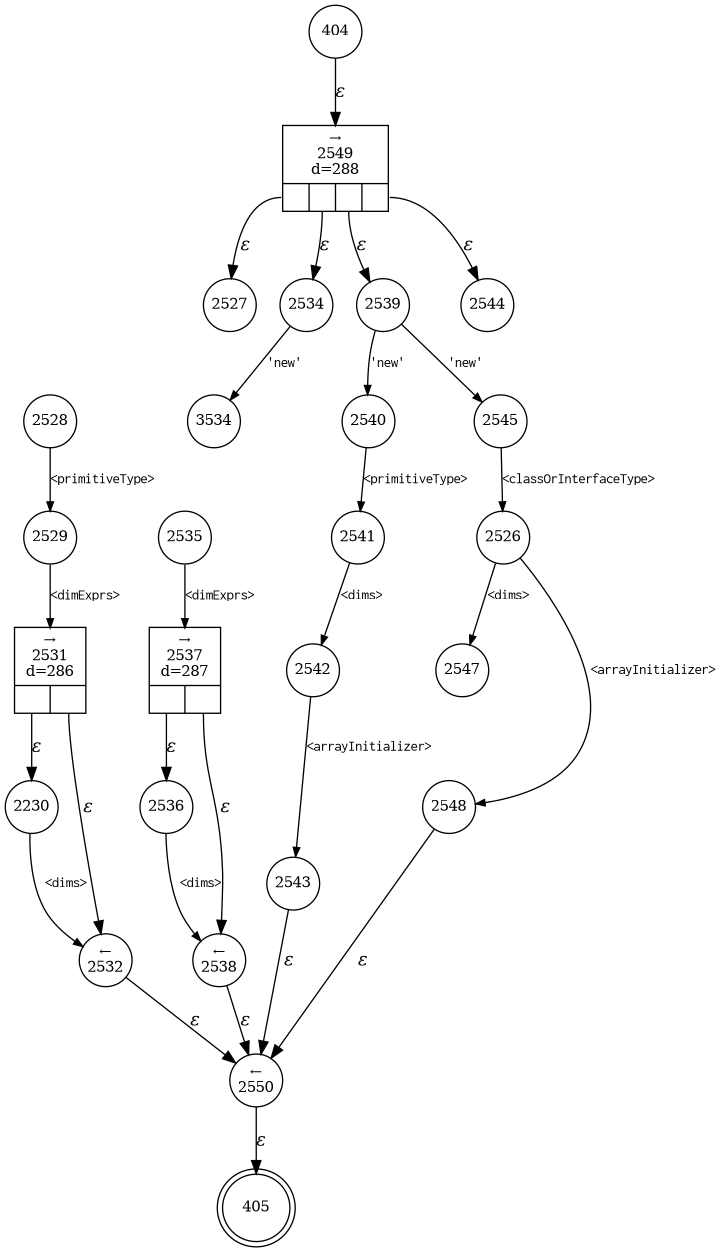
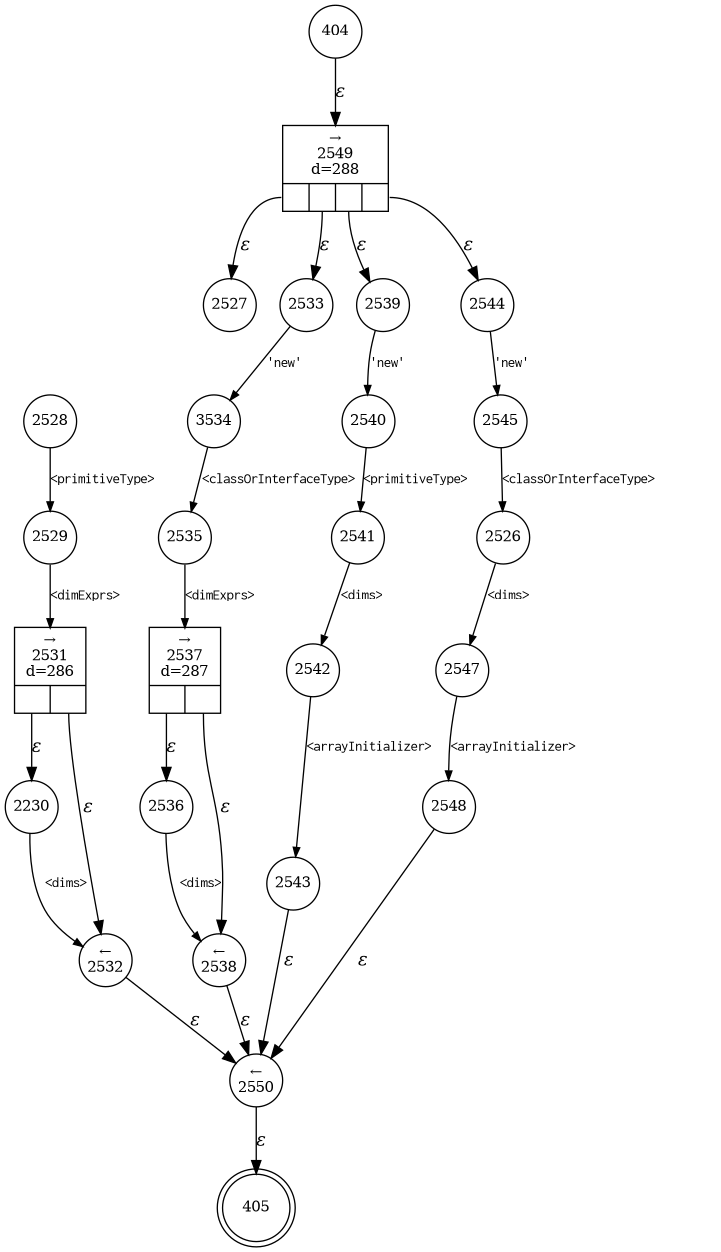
  digraph {
    rankdir=TB
    node [fixedsize=true fontsize=11 shape=circle peripheries=1]
    edge [fontname=Courier arrowhead=normal arrowsize=.7 fontsize=11]
    n1 [label=405 shape=doublecircle width=.6 peripheries=""]
    n2 [label=404 width=.55]
    n3 [fixedsize=false label="{&rarr;\n2549\nd=288|{<p0>|<p1>|<p2>|<p3>}}" shape=record]
    n4 [label=2527 width=.55]
-   n5 [label=2534 width=.55]
+   n5 [label=2533 width=.55]
    n6 [label=2539 width=.55]
    n7 [label=2544 width=.55]
    n8 [label=2528 width=.55]
    n9 [label=2529 width=.55]
    n10 [fixedsize=false label="{&rarr;\n2531\nd=286|{<p0>|<p1>}}" shape=record]
    n11 [label=2230 width=.55]
    n12 [label="&larr;\n2532" width=.55]
    n13 [label="&larr;\n2550" width=.55]
    n14 [label=3534 width=.55]
    n15 [label=2535 width=.55]
    n16 [fixedsize=false label="{&rarr;\n2537\nd=287|{<p0>|<p1>}}" shape=record]
    n17 [label=2536 width=.55]
    n18 [label="&larr;\n2538" width=.55]
    n19 [label=2540 width=.55]
    n20 [label=2541 width=.55]
    n21 [label=2542 width=.55]
    n22 [label=2543 width=.55]
    n23 [label=2545 width=.55]
    n24 [label=2526 width=.55]
    n25 [label=2547 width=.55]
    n26 [label=2548 width=.55]
    n2 -> n3 [fontname="Times-Italic" label="&epsilon;" arrowhead="" arrowsize="" fontsize=""]
    n3 -> n4 [fontname="Times-Italic" label="&epsilon;" tailport=p0 arrowhead="" arrowsize="" fontsize=""]
    n3 -> n5 [fontname="Times-Italic" label="&epsilon;" tailport=p1 arrowhead="" arrowsize="" fontsize=""]
    n3 -> n6 [fontname="Times-Italic" label="&epsilon;" tailport=p2 arrowhead="" arrowsize="" fontsize=""]
    n3 -> n7 [fontname="Times-Italic" label="&epsilon;" tailport=p3 arrowhead="" arrowsize="" fontsize=""]
    n5 -> n14 [label="'new'"]
    n6 -> n19 [label="'new'"]
-   n6 -> n23 [label="'new'"]
+   n7 -> n23 [label="'new'"]
    n8 -> n9 [label="<primitiveType>"]
    n9 -> n10 [label="<dimExprs>"]
    n10 -> n11 [fontname="Times-Italic" label="&epsilon;" tailport=p0 arrowhead="" arrowsize="" fontsize=""]
    n10 -> n12 [fontname="Times-Italic" label="&epsilon;" tailport=p1 arrowhead="" arrowsize="" fontsize=""]
    n11 -> n12 [label="<dims>"]
    n12 -> n13 [fontname="Times-Italic" label="&epsilon;" arrowhead="" arrowsize="" fontsize=""]
    n13 -> n1 [fontname="Times-Italic" label="&epsilon;" arrowhead="" arrowsize="" fontsize=""]
+   n14 -> n15 [label="<classOrInterfaceType>"]
    n15 -> n16 [label="<dimExprs>"]
    n16 -> n17 [fontname="Times-Italic" label="&epsilon;" tailport=p0 arrowhead="" arrowsize="" fontsize=""]
    n16 -> n18 [fontname="Times-Italic" label="&epsilon;" tailport=p1 arrowhead="" arrowsize="" fontsize=""]
    n17 -> n18 [label="<dims>"]
    n18 -> n13 [fontname="Times-Italic" label="&epsilon;" arrowhead="" arrowsize="" fontsize=""]
    n19 -> n20 [label="<primitiveType>"]
    n20 -> n21 [label="<dims>"]
    n21 -> n22 [label="<arrayInitializer>"]
    n22 -> n13 [fontname="Times-Italic" label="&epsilon;" arrowhead="" arrowsize="" fontsize=""]
    n23 -> n24 [label="<classOrInterfaceType>"]
    n24 -> n25 [label="<dims>"]
-   n24 -> n26 [label="<arrayInitializer>"]
+   n25 -> n26 [label="<arrayInitializer>"]
    n26 -> n13 [fontname="Times-Italic" label="&epsilon;" arrowhead="" arrowsize="" fontsize=""]
  }
